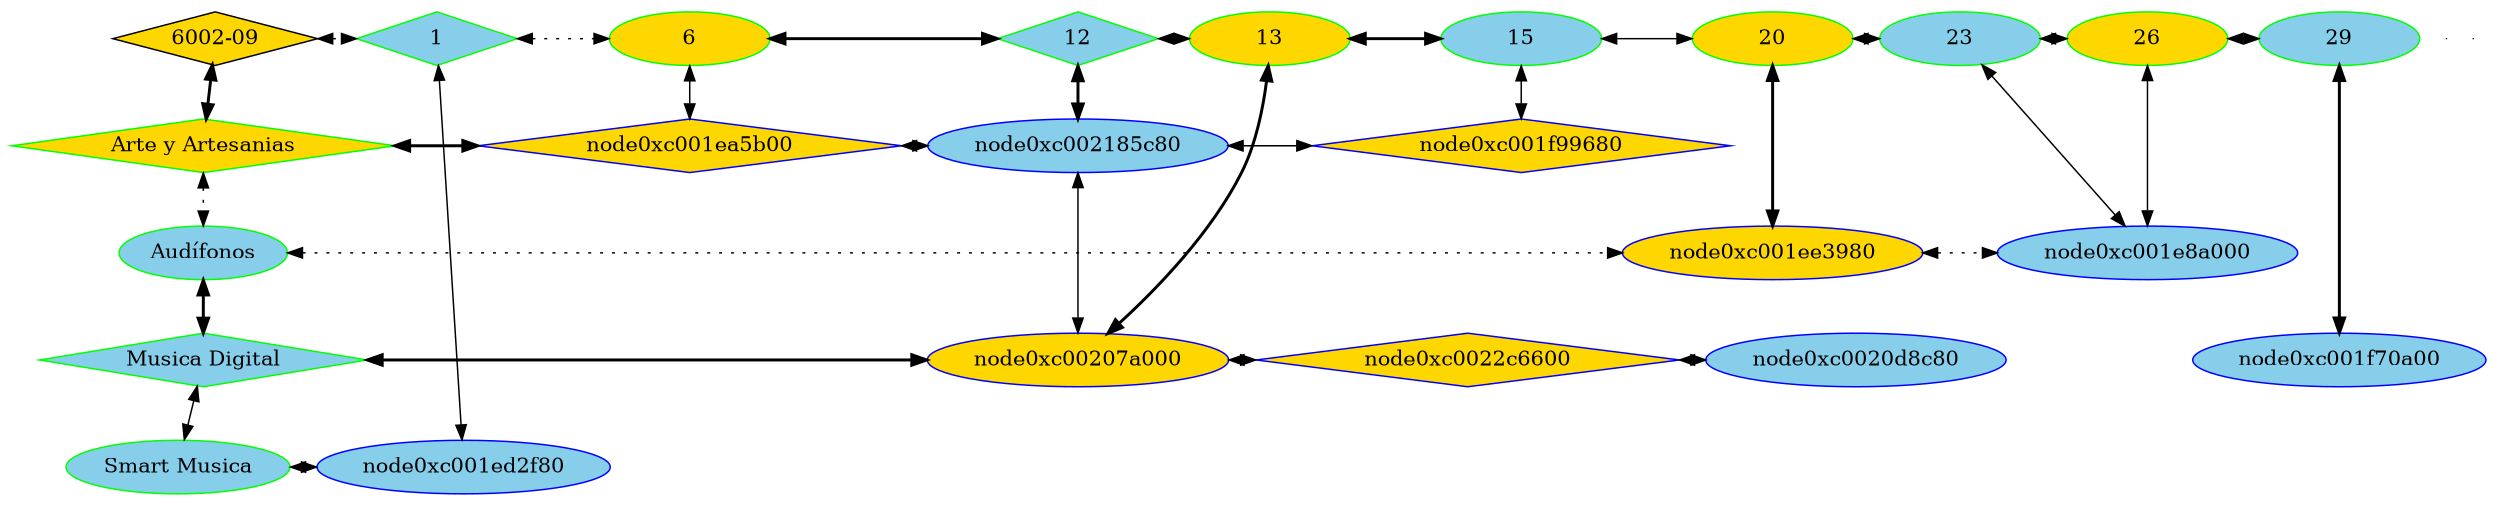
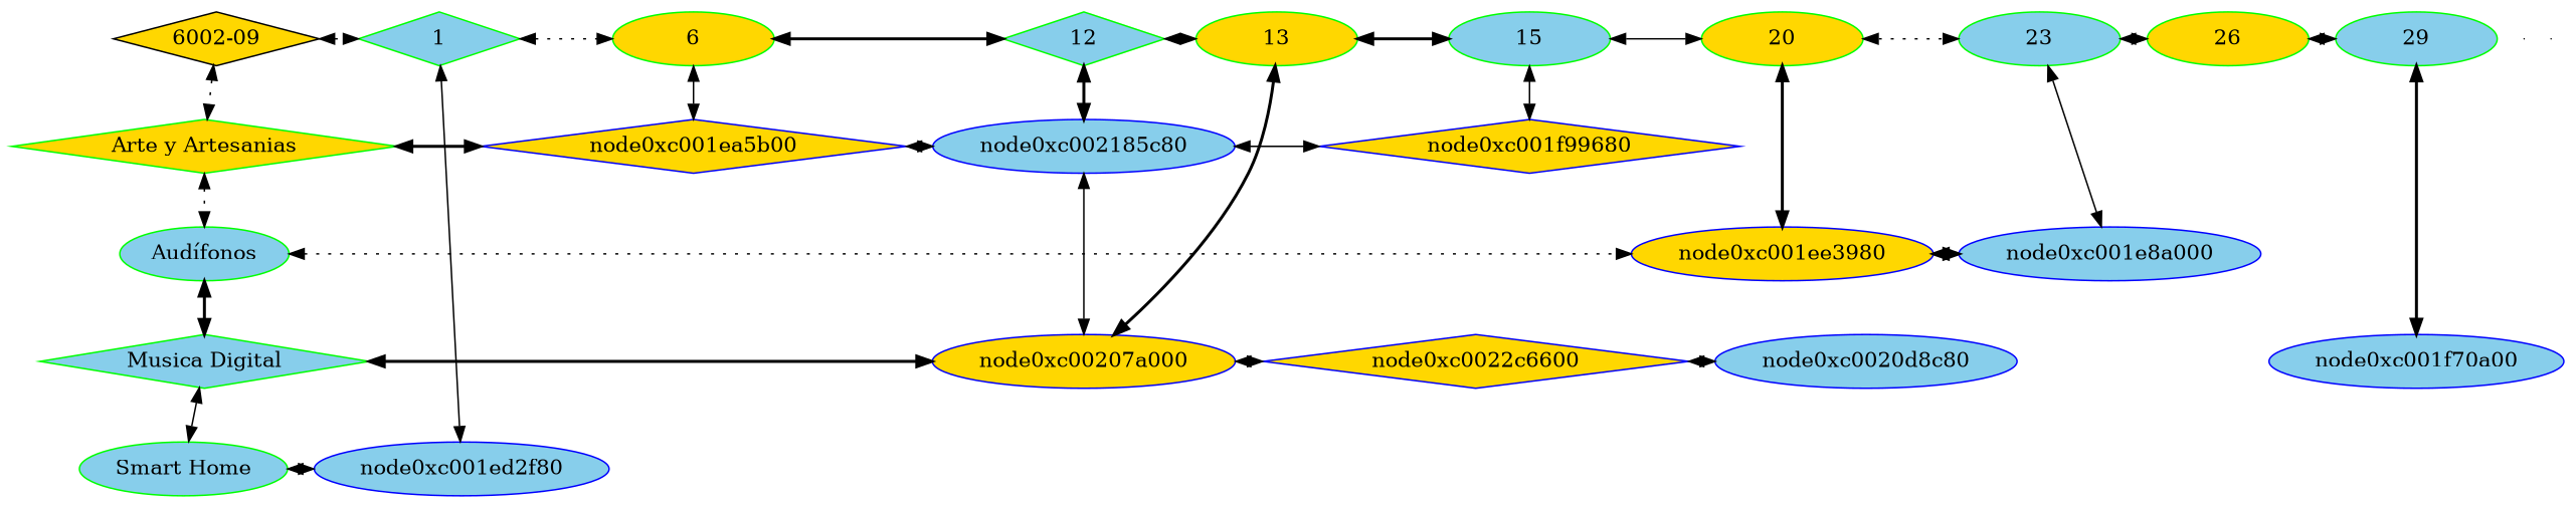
  digraph {
    node [fillcolor=skyblue group=1 shape=ellipse style=filled color=green]
    edge [dir=both style=solid]
    n1 [fillcolor=gold label="6002-09" shape=diamond width=1.5 color=""]
    n2 [label=1 shape=diamond width=1.5]
    n3 [fillcolor=gold group=6 label=6 width=1.5]
    n4 [group=12 label=12 shape=diamond width=1.5]
    n5 [fillcolor=gold group=13 label=13 width=1.5]
    n6 [group=15 label=15 width=1.5]
    n7 [fillcolor=gold group=20 label=20 width=1.5]
    n8 [group=23 label=23 width=1.5]
    n9 [fillcolor=gold group=26 label=26 width=1.5]
    n10 [group=29 label=29 width=1.5]
    n11 [fillcolor=gold label="Arte y Artesanias" shape=diamond width=1.5]
    node0xc001ea5b00 [color=blue fillcolor=gold group=6 shape=diamond width=0.5]
    node0xc002185c80 [color=blue group=12 width=0.5]
    node0xc001f99680 [color=blue fillcolor=gold group=15 shape=diamond width=0.5]
    n15 [label="Audífonos" width=1.5]
    node0xc001ee3980 [color=blue fillcolor=gold group=20 width=0.5]
    node0xc001e8a000 [color=blue group=26 width=0.5]
    n18 [label="Musica Digital" shape=diamond width=1.5]
    node0xc00207a000 [color=blue fillcolor=gold group=12 width=0.5]
    node0xc0022c6600 [color=blue fillcolor=gold group=13 shape=diamond width=0.5]
    node0xc0020d8c80 [color=blue group=23 width=0.5]
    node0xc001f70a00 [color=blue group=29 width=0.5]
-   n23 [label="Smart Musica" width=1.5]
+   n23 [label="Smart Home" width=1.5]
    node0xc001ed2f80 [color=blue width=0.5]
    e0 [shape=point width=0 group="" color=""]
    e1 [shape=point width=0 group="" color=""]
    subgraph sub_1 {
      rank=same
      n1
      n2
    }
    subgraph sub_2 {
      rank=same
      n2
      n3
    }
    subgraph sub_3 {
      rank=same
      n3
      n4
    }
    subgraph sub_4 {
      rank=same
      n4
      n5
    }
    subgraph sub_5 {
      rank=same
      n5
      n6
    }
    subgraph sub_6 {
      rank=same
      n6
      n7
    }
    subgraph sub_7 {
      rank=same
      n7
      n8
    }
    subgraph sub_8 {
      rank=same
      n8
      n9
    }
    subgraph sub_9 {
      rank=same
      n9
      n10
    }
    subgraph sub_10 {
      rank=same
      n11
      node0xc001ea5b00
    }
    subgraph sub_11 {
      rank=same
      node0xc001ea5b00
      node0xc002185c80
    }
    subgraph sub_12 {
      rank=same
      node0xc002185c80
      node0xc001f99680
    }
    subgraph sub_13 {
      rank=same
      n15
      node0xc001ee3980
    }
    subgraph sub_14 {
      rank=same
      node0xc001ee3980
      node0xc001e8a000
    }
    subgraph sub_15 {
      rank=same
      n18
      node0xc00207a000
    }
    subgraph sub_16 {
      rank=same
      node0xc00207a000
      node0xc0022c6600
    }
    subgraph sub_17 {
      rank=same
      node0xc0022c6600
      node0xc0020d8c80
    }
    subgraph sub_18 {
      rank=same
      node0xc0020d8c80
      node0xc001f70a00
    }
    subgraph sub_19 {
      rank=same
      n23
      node0xc001ed2f80
    }
    n1 -> n2 [style=dotted]
-   n1 -> n11 [style=bold]
+   n1 -> n11 [style=dotted]
    n2 -> n3 [style=dotted]
    n2 -> node0xc001ed2f80
    n3 -> n4 [style=bold]
    n3 -> node0xc001ea5b00
    n4 -> n5
    n4 -> node0xc002185c80 [style=bold]
    n5 -> n6 [style=bold]
    n5 -> node0xc00207a000 [style=bold]
    n6 -> n7
    n6 -> node0xc001f99680
    n7 -> n8 [style=dotted]
    n7 -> node0xc001ee3980 [style=bold]
    n8 -> n9
    n8 -> node0xc001e8a000
    n9 -> n10 [style=dotted]
-   n9 -> node0xc001e8a000
    n10 -> node0xc001f70a00 [style=bold]
    n11 -> node0xc001ea5b00 [style=bold]
    n11 -> n15 [style=dotted]
    node0xc001ea5b00 -> node0xc002185c80 [style=dotted]
    node0xc002185c80 -> node0xc001f99680
    node0xc002185c80 -> node0xc00207a000
    n15 -> node0xc001ee3980 [style=dotted]
    n15 -> n18 [style=bold]
-   node0xc001ee3980 -> node0xc001e8a000 [style=dotted]
+   node0xc001ee3980 -> node0xc001e8a000 [style=bold]
    n18 -> node0xc00207a000 [style=bold]
    n18 -> n23
    node0xc00207a000 -> node0xc0022c6600 [style=dotted]
    node0xc0022c6600 -> node0xc0020d8c80
    n23 -> node0xc001ed2f80 [style=dotted]
  }
